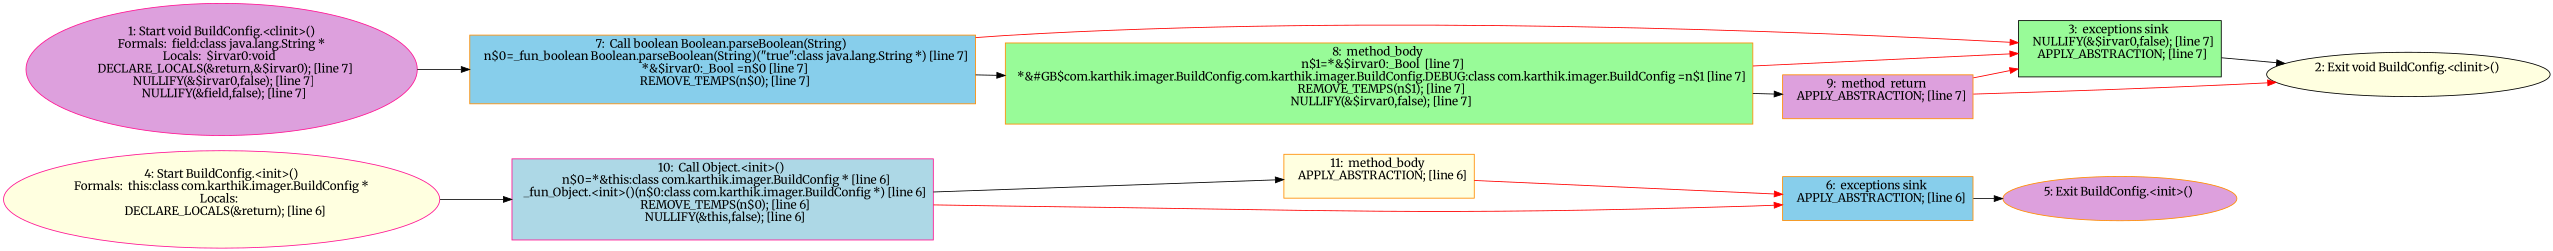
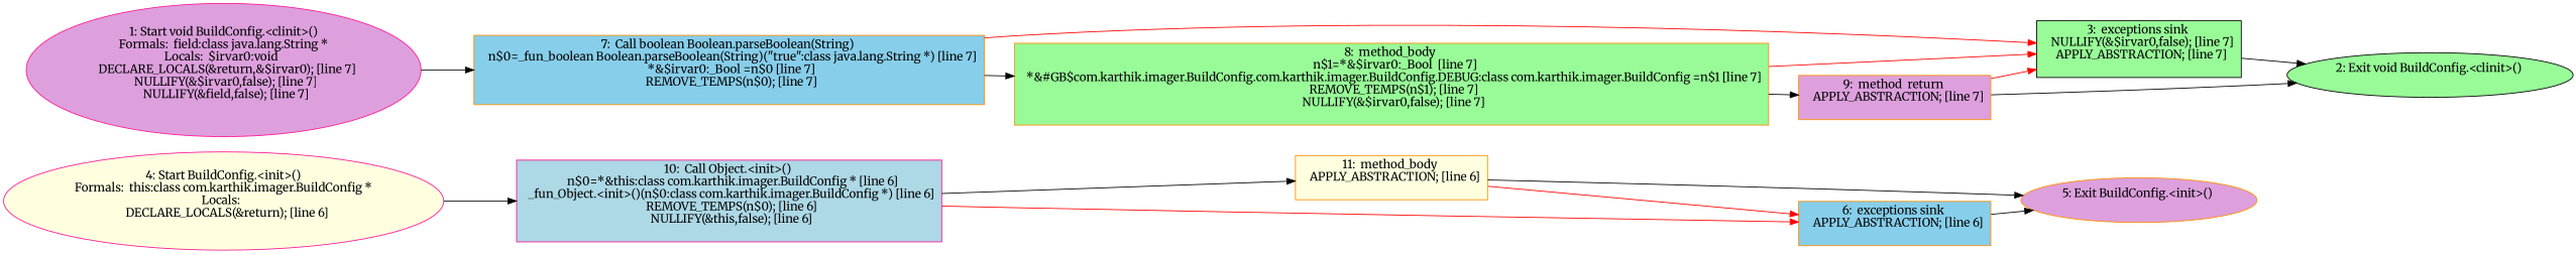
  digraph {
    fontname=Merriweather
    rankdir=LR
    node [color=darkorange fillcolor=plum fontname=Merriweather shape=box style=filled]
    edge [fontname=Merriweather]
    n1 [fillcolor=lightyellow label="11:  method_body \n   APPLY_ABSTRACTION; [line 6]\n "]
    n2 [label="5: Exit BuildConfig.<init>() \n  " shape=""]
    n3 [fillcolor=skyblue label="6:  exceptions sink \n   APPLY_ABSTRACTION; [line 6]\n "]
    n4 [color=deeppink fillcolor=lightblue label="10:  Call Object.<init>() \n   n$0=*&this:class com.karthik.imager.BuildConfig * [line 6]\n  _fun_Object.<init>()(n$0:class com.karthik.imager.BuildConfig *) [line 6]\n  REMOVE_TEMPS(n$0); [line 6]\n  NULLIFY(&this,false); [line 6]\n "]
    n5 [label="9:  method_return \n   APPLY_ABSTRACTION; [line 7]\n "]
-   n6 [color=black fillcolor=lightyellow label="2: Exit void BuildConfig.<clinit>() \n  " shape=""]
+   n6 [color=black fillcolor=palegreen label="2: Exit void BuildConfig.<clinit>() \n  " shape=""]
    n7 [color=black fillcolor=palegreen label="3:  exceptions sink \n   NULLIFY(&$irvar0,false); [line 7]\n  APPLY_ABSTRACTION; [line 7]\n "]
    n8 [fillcolor=palegreen label="8:  method_body \n   n$1=*&$irvar0:_Bool  [line 7]\n  *&#GB$com.karthik.imager.BuildConfig.com.karthik.imager.BuildConfig.DEBUG:class com.karthik.imager.BuildConfig =n$1 [line 7]\n  REMOVE_TEMPS(n$1); [line 7]\n  NULLIFY(&$irvar0,false); [line 7]\n "]
    n9 [fillcolor=skyblue label="7:  Call boolean Boolean.parseBoolean(String) \n   n$0=_fun_boolean Boolean.parseBoolean(String)(\"true\":class java.lang.String *) [line 7]\n  *&$irvar0:_Bool =n$0 [line 7]\n  REMOVE_TEMPS(n$0); [line 7]\n "]
    n10 [color=deeppink fillcolor=lightyellow label="4: Start BuildConfig.<init>()\nFormals:  this:class com.karthik.imager.BuildConfig *\nLocals:  \n   DECLARE_LOCALS(&return); [line 6]\n " shape=""]
    n11 [color=deeppink label="1: Start void BuildConfig.<clinit>()\nFormals:  field:class java.lang.String *\nLocals:  $irvar0:void  \n   DECLARE_LOCALS(&return,&$irvar0); [line 7]\n  NULLIFY(&$irvar0,false); [line 7]\n  NULLIFY(&field,false); [line 7]\n " shape=""]
+   n1 -> n2
    n1 -> n3 [color=red]
    n3 -> n2
    n4 -> n1
    n4 -> n3 [color=red]
-   n5 -> n6 [color=red]
+   n5 -> n6
    n5 -> n7 [color=red]
    n7 -> n6
    n8 -> n5
    n8 -> n7 [color=red]
    n9 -> n7 [color=red]
    n9 -> n8
    n10 -> n4
    n11 -> n9
  }
